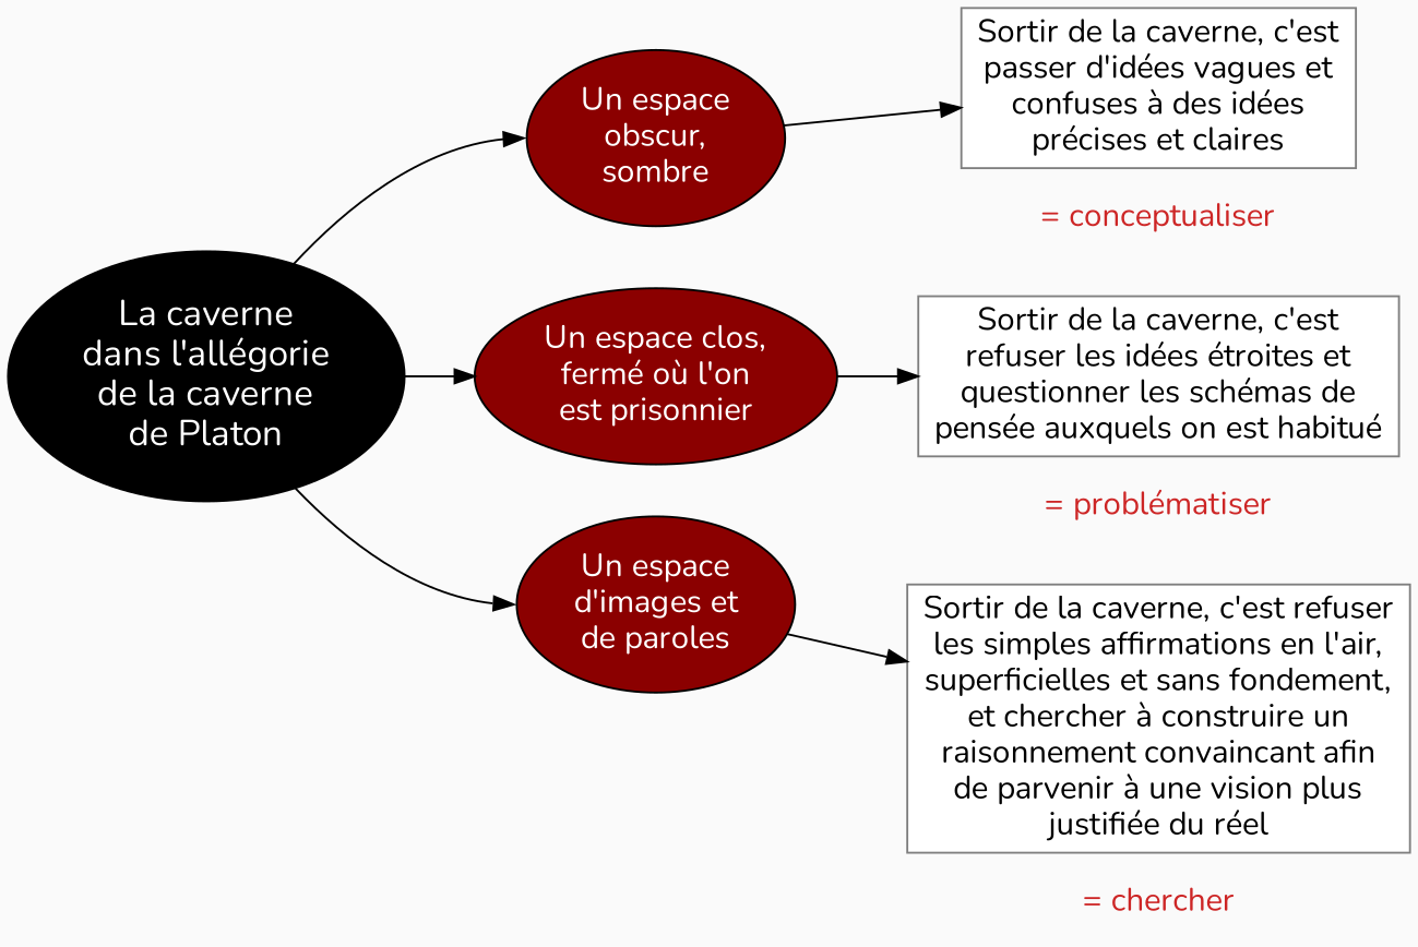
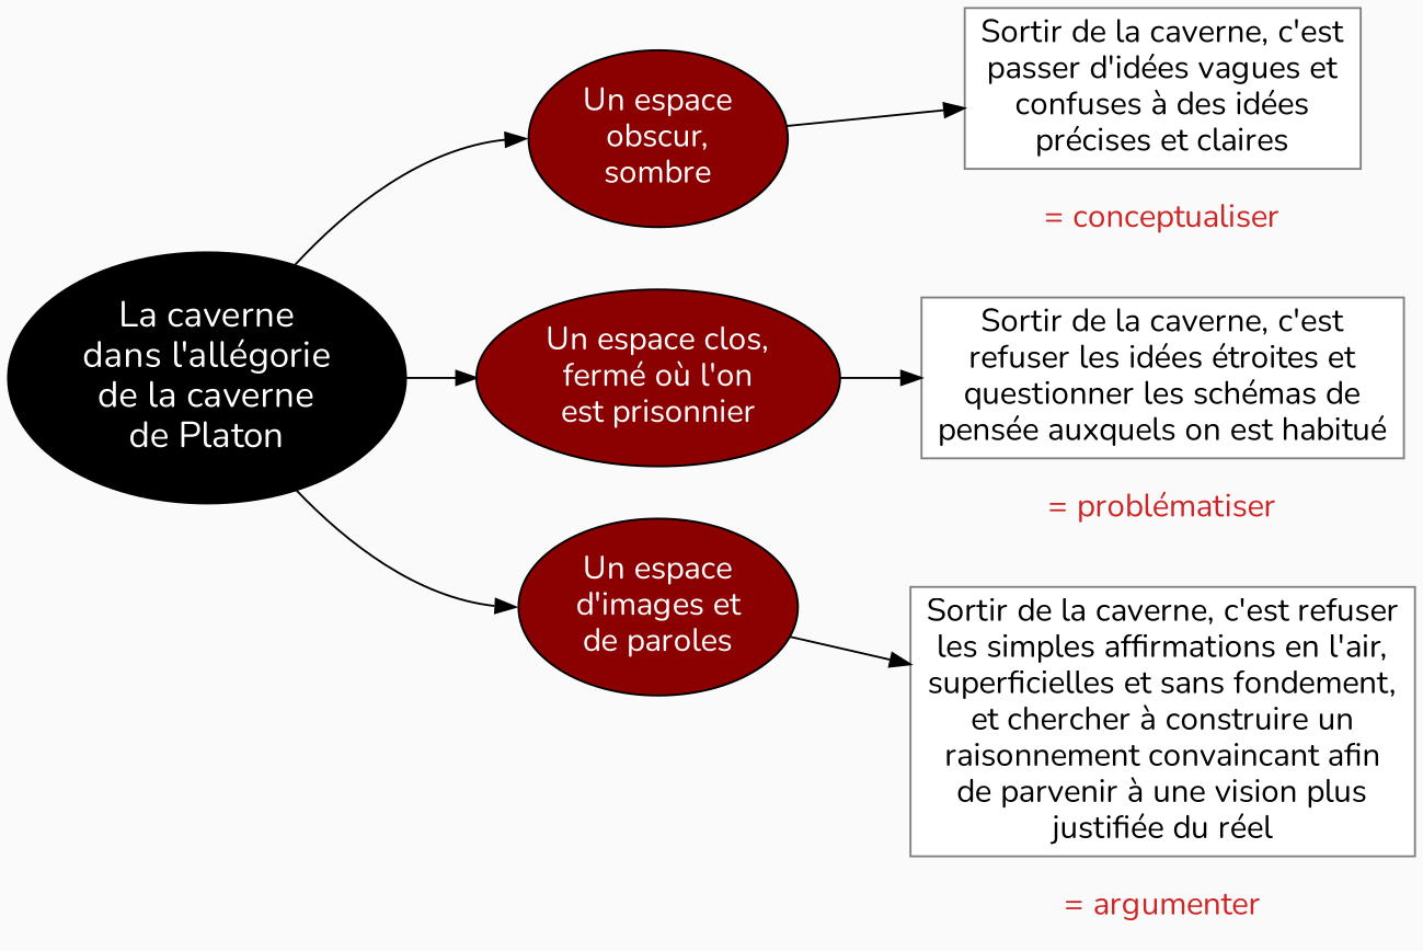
  digraph {
    bgcolor=grey98
    nodesep=0.1
    rankdir=LR
    ranksep=0.1
    splines=true
    style=filled
    fontname=Nunito
    node [color=grey50 fillcolor=white fontcolor=white fontsize=16 style=filled fontname=Nunito]
    edge [minlen=4 fontname=Nunito]
    n1 [fontcolor=black label="Sortir de la caverne, c'est\npasser d'idées vagues et\nconfuses à des idées\nprécises et claires" shape=box]
    n2 [fillcolor=grey98 fontcolor=firebrick3 label="= conceptualiser" shape=plaintext style="filled, rounded"]
    n3 [fontcolor=black label="Sortir de la caverne, c'est\nrefuser les idées étroites et\nquestionner les schémas de\npensée auxquels on est habitué" shape=box]
    n4 [fillcolor=grey98 fontcolor=firebrick3 label="= problématiser" shape=plaintext style="filled, rounded"]
    n5 [fontcolor=black label="Sortir de la caverne, c'est refuser\nles simples affirmations en l'air,\nsuperficielles et sans fondement,\net chercher à construire un\nraisonnement convaincant afin\nde parvenir à une vision plus\njustifiée du réel" shape=box]
-   n6 [fillcolor=grey98 fontcolor=firebrick3 label="= chercher" shape=plaintext style="filled, rounded"]
+   n6 [fillcolor=grey98 fontcolor=firebrick3 label="= argumenter" shape=plaintext style="filled, rounded"]
    n7 [fillcolor=12 fontsize=18 label="La caverne\ndans l'allégorie\nde la caverne\nde Platon" color=""]
    n8 [fillcolor=red4 label="Un espace\nobscur,\nsombre" color=""]
    n9 [fillcolor=red4 label="Un espace clos,\nfermé où l'on\nest prisonnier" color=""]
    n10 [fillcolor=red4 label="Un espace\nd'images et\nde paroles" color=""]
    subgraph sub_1 {
      rank=same
      n1
      n2
    }
    subgraph sub_2 {
      rank=same
      n2
      n3
    }
    subgraph sub_3 {
      rank=same
      n3
      n4
    }
    subgraph sub_4 {
      rank=same
      n4
      n5
    }
    subgraph sub_5 {
      rank=same
      n5
      n6
    }
    n1 -> n2 [minlen=1 style=invis]
    n2 -> n3 [minlen=3 style=invis]
    n3 -> n4 [minlen=1 style=invis]
    n4 -> n5 [minlen=3 style=invis]
    n5 -> n6 [minlen=1 style=invis]
    n7 -> n8 [headport=w]
    n7 -> n9 [headport=w]
    n7 -> n10 [headport=w]
    n8 -> n1
    n9 -> n3
    n10 -> n5
  }
